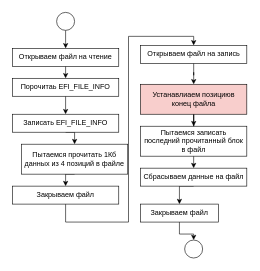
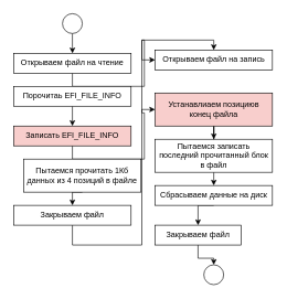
  <mxCell id="0" />
  <mxCell id="1" parent="0" />
  <mxCell id="2" style="edgeStyle=orthogonalEdgeStyle;rounded=0;orthogonalLoop=1;jettySize=auto;html=1;exitX=0.5;exitY=1;exitDx=0;exitDy=0;" edge="1" parent="1" source="3" target="5"><mxGeometry relative="1" as="geometry" /></mxCell>
  <mxCell id="3" value="" style="ellipse;whiteSpace=wrap;html=1;aspect=fixed;" vertex="1" parent="1"><mxGeometry x="94" y="20" width="30" height="30" as="geometry" /></mxCell>
- <mxCell id="4" style="edgeStyle=orthogonalEdgeStyle;rounded=0;orthogonalLoop=1;jettySize=auto;html=1;exitX=0.5;exitY=1;exitDx=0;exitDy=0;entryX=0.5;entryY=0;entryDx=0;entryDy=0;" edge="1" parent="1" source="5" target="7"><mxGeometry relative="1" as="geometry" /></mxCell>
+ <mxCell id="4" style="edgeStyle=orthogonalEdgeStyle;rounded=0;orthogonalLoop=1;jettySize=auto;html=1;exitX=0.5;exitY=1;exitDx=0;exitDy=0;" edge="1" parent="1" source="5" target="15"><mxGeometry relative="1" as="geometry" /></mxCell>
  <mxCell id="5" value="Открываем файл на чтение" style="rounded=0;whiteSpace=wrap;html=1;" vertex="1" parent="1"><mxGeometry x="20.25" y="80" width="177.5" height="30" as="geometry" /></mxCell>
  <mxCell id="6" style="edgeStyle=orthogonalEdgeStyle;rounded=0;orthogonalLoop=1;jettySize=auto;html=1;exitX=0.5;exitY=1;exitDx=0;exitDy=0;entryX=0.5;entryY=0;entryDx=0;entryDy=0;" edge="1" parent="1" source="7" target="9"><mxGeometry relative="1" as="geometry" /></mxCell>
  <mxCell id="7" value="Порочитаь EFI_FILE_INFO" style="rounded=0;whiteSpace=wrap;html=1;" vertex="1" parent="1"><mxGeometry x="20.25" y="130" width="177.5" height="30" as="geometry" /></mxCell>
- <mxCell id="8" style="edgeStyle=orthogonalEdgeStyle;rounded=0;orthogonalLoop=1;jettySize=auto;html=1;exitX=0.5;exitY=1;exitDx=0;exitDy=0;entryX=0.5;entryY=0;entryDx=0;entryDy=0;" edge="1" parent="1" source="9" target="11"><mxGeometry relative="1" as="geometry" /></mxCell>
- <mxCell id="9" value="Записать EFI_FILE_INFO" style="rounded=0;whiteSpace=wrap;html=1;" vertex="1" parent="1"><mxGeometry x="20.25" y="190" width="177.5" height="30" as="geometry" /></mxCell>
+ <mxCell id="8" style="edgeStyle=orthogonalEdgeStyle;rounded=0;orthogonalLoop=1;jettySize=auto;html=1;exitX=0.5;exitY=1;exitDx=0;exitDy=0;" edge="1" parent="1" source="9" target="19"><mxGeometry relative="1" as="geometry" /></mxCell>
+ <mxCell id="9" value="Записать EFI_FILE_INFO" style="rounded=0;whiteSpace=wrap;html=1;fillColor=#f8cecc;" vertex="1" parent="1"><mxGeometry x="20.25" y="190" width="177.5" height="30" as="geometry" /></mxCell>
  <mxCell id="10" style="edgeStyle=orthogonalEdgeStyle;rounded=0;orthogonalLoop=1;jettySize=auto;html=1;exitX=0.5;exitY=1;exitDx=0;exitDy=0;entryX=0.5;entryY=0;entryDx=0;entryDy=0;" edge="1" parent="1" source="11" target="13"><mxGeometry relative="1" as="geometry" /></mxCell>
  <mxCell id="11" value="Пытаемся прочитать 1Кб данных из 4 позиций в файле" style="rounded=0;whiteSpace=wrap;html=1;spacingLeft=2;spacingRight=2;" vertex="1" parent="1"><mxGeometry x="35.25" y="240" width="177.5" height="50" as="geometry" /></mxCell>
  <mxCell id="12" style="edgeStyle=orthogonalEdgeStyle;rounded=0;orthogonalLoop=1;jettySize=auto;html=1;exitX=0.5;exitY=1;exitDx=0;exitDy=0;entryX=0.5;entryY=0;entryDx=0;entryDy=0;" edge="1" parent="1" source="13" target="15"><mxGeometry relative="1" as="geometry"><Array as="points"><mxPoint x="109" y="370" /><mxPoint x="214" y="370" /><mxPoint x="214" y="60" /><mxPoint x="323" y="60" /></Array></mxGeometry></mxCell>
  <mxCell id="13" value="Закрываем файл&lt;span style=&quot;color: rgba(0, 0, 0, 0); font-family: monospace; font-size: 0px; text-align: start; text-wrap-mode: nowrap;&quot;&gt;%3CmxGraphModel%3E%3Croot%3E%3CmxCell%20id%3D%220%22%2F%3E%3CmxCell%20id%3D%221%22%20parent%3D%220%22%2F%3E%3CmxCell%20id%3D%222%22%20value%3D%22%D0%9F%D1%8B%D1%82%D0%B0%D0%B5%D0%BC%D1%81%D1%8F%20%D0%BF%D1%80%D0%BE%D1%87%D0%B8%D1%82%D0%B0%D1%82%D1%8C%201%D0%9A%D0%B1%20%D0%B4%D0%B0%D0%BD%D0%BD%D1%8B%D1%85%20%D0%B8%D0%B7%204%20%D0%BF%D0%BE%D0%B7%D0%B8%D1%86%D0%B8%D0%B9%20%D0%B2%20%D1%84%D0%B0%D0%B9%D0%BB%D0%B5%22%20style%3D%22rounded%3D0%3BwhiteSpace%3Dwrap%3Bhtml%3D1%3B%22%20vertex%3D%221%22%20parent%3D%221%22%3E%3CmxGeometry%20x%3D%22116.25%22%20y%3D%22360%22%20width%3D%22177.5%22%20height%3D%2250%22%20as%3D%22geometry%22%2F%3E%3C%2FmxCell%3E%3C%2Froot%3E%3C%2FmxGraphModel%3E&lt;/span&gt;" style="rounded=0;whiteSpace=wrap;html=1;" vertex="1" parent="1"><mxGeometry x="20.25" y="310" width="177.5" height="30" as="geometry" /></mxCell>
- <mxCell id="14" value="" style="edgeStyle=orthogonalEdgeStyle;rounded=0;orthogonalLoop=1;jettySize=auto;html=1;" edge="1" parent="1" source="15" target="19"><mxGeometry relative="1" as="geometry" /></mxCell>
  <mxCell id="15" value="Открываем файл на запись" style="rounded=0;whiteSpace=wrap;html=1;" vertex="1" parent="1"><mxGeometry x="234" y="75" width="177.5" height="30" as="geometry" /></mxCell>
  <mxCell id="16" style="edgeStyle=orthogonalEdgeStyle;rounded=0;orthogonalLoop=1;jettySize=auto;html=1;exitX=0.5;exitY=1;exitDx=0;exitDy=0;entryX=0.5;entryY=0;entryDx=0;entryDy=0;" edge="1" parent="1" source="17" target="21"><mxGeometry relative="1" as="geometry" /></mxCell>
  <mxCell id="17" value="Пытаемся записать последний прочитанный блок в файл&lt;span style=&quot;color: rgba(0, 0, 0, 0); font-family: monospace; font-size: 0px; text-align: start; text-wrap-mode: nowrap;&quot;&gt;%3CmxGraphModel%3E%3Croot%3E%3CmxCell%20id%3D%220%22%2F%3E%3CmxCell%20id%3D%221%22%20parent%3D%220%22%2F%3E%3CmxCell%20id%3D%222%22%20value%3D%22%D0%9E%D1%82%D0%BA%D1%80%D1%8B%D0%B2%D0%B0%D0%B5%D0%BC%20%D1%84%D0%B0%D0%B9%D0%BB%20%D0%BD%D0%B0%20%D0%B7%D0%B0%D0%BF%D0%B8%D1%81%D1%8C%22%20style%3D%22rounded%3D0%3BwhiteSpace%3Dwrap%3Bhtml%3D1%3B%22%20vertex%3D%221%22%20parent%3D%221%22%3E%3CmxGeometry%20x%3D%22390%22%20y%3D%22120%22%20width%3D%22177.5%22%20height%3D%2250%22%20as%3D%22geometry%22%2F%3E%3C%2FmxCell%3E%3C%2Froot%3E%3C%2FmxGraphModel%3E&lt;/span&gt;" style="rounded=0;whiteSpace=wrap;html=1;spacingLeft=2;spacingRight=2;" vertex="1" parent="1"><mxGeometry x="234" y="210" width="177.5" height="50" as="geometry" /></mxCell>
  <mxCell id="18" value="" style="edgeStyle=orthogonalEdgeStyle;rounded=0;orthogonalLoop=1;jettySize=auto;html=1;" edge="1" parent="1" source="19" target="17"><mxGeometry relative="1" as="geometry" /></mxCell>
  <mxCell id="19" value="Устанавлиаем позициюв конец файла" style="rounded=0;whiteSpace=wrap;html=1;spacingLeft=2;spacingRight=2;fillColor=#f8cecc;" vertex="1" parent="1"><mxGeometry x="234" y="140" width="177.5" height="50" as="geometry" /></mxCell>
  <mxCell id="20" style="edgeStyle=orthogonalEdgeStyle;rounded=0;orthogonalLoop=1;jettySize=auto;html=1;exitX=0.5;exitY=1;exitDx=0;exitDy=0;entryX=0.5;entryY=0;entryDx=0;entryDy=0;" edge="1" parent="1" source="21" target="23"><mxGeometry relative="1" as="geometry" /></mxCell>
- <mxCell id="21" value="Сбрасываем данные на файл" style="rounded=0;whiteSpace=wrap;html=1;" vertex="1" parent="1"><mxGeometry x="234" y="280" width="177.5" height="30" as="geometry" /></mxCell>
+ <mxCell id="21" value="Сбрасываем данные на диск" style="rounded=0;whiteSpace=wrap;html=1;" vertex="1" parent="1"><mxGeometry x="234" y="280" width="177.5" height="30" as="geometry" /></mxCell>
  <mxCell id="22" value="" style="edgeStyle=orthogonalEdgeStyle;rounded=0;orthogonalLoop=1;jettySize=auto;html=1;" edge="1" parent="1" source="23" target="24"><mxGeometry relative="1" as="geometry" /></mxCell>
  <mxCell id="23" value="Закрываем файл" style="rounded=0;whiteSpace=wrap;html=1;" vertex="1" parent="1"><mxGeometry x="234" y="340" width="130" height="30" as="geometry" /></mxCell>
  <mxCell id="24" value="" style="ellipse;whiteSpace=wrap;html=1;aspect=fixed;" vertex="1" parent="1"><mxGeometry x="307.75" y="400" width="30" height="30" as="geometry" /></mxCell>
